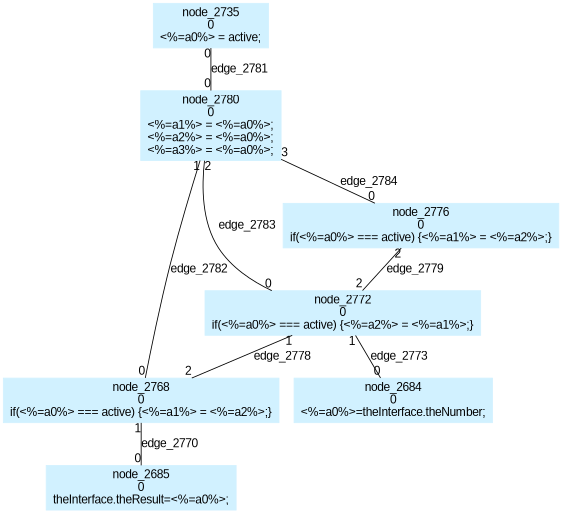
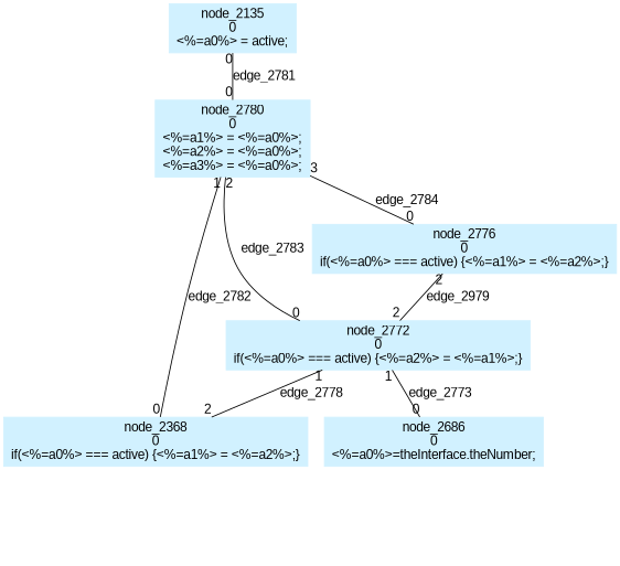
  digraph {
    fontname="Liberation Sans"
    node [color="#d1f1ff" fontname="Liberation Sans" shape=box style=filled]
    edge [arrowHead=none dir=none fontname="Liberation Sans" headlabel=0 taillabel=1]
-   n1 [label="node_2684\n0\n<%=a0%>=theInterface.theNumber;\n"]
-   n2 [label="node_2685\n0\ntheInterface.theResult=<%=a0%>;\n"]
-   n3 [label="node_2735\n0\n<%=a0%> = active;\n"]
+   n1 [label="node_2686\n0\n<%=a0%>=theInterface.theNumber;\n"]
+   n3 [label="node_2135\n0\n<%=a0%> = active;\n"]
    n4 [label="node_2780\n0\n<%=a1%> = <%=a0%>;\n<%=a2%> = <%=a0%>;\n<%=a3%> = <%=a0%>;\n"]
-   n5 [label="node_2768\n0\nif(<%=a0%> === active) {<%=a1%> = <%=a2%>;}\n"]
+   n5 [label="node_2368\n0\nif(<%=a0%> === active) {<%=a1%> = <%=a2%>;}\n"]
    n6 [label="node_2772\n0\nif(<%=a0%> === active) {<%=a2%> = <%=a1%>;}\n"]
    n7 [label="node_2776\n0\nif(<%=a0%> === active) {<%=a1%> = <%=a2%>;}\n"]
    n3 -> n4 [label=edge_2781 taillabel=0]
    n4 -> n5 [label=edge_2782]
    n4 -> n6 [label=edge_2783 taillabel=2]
    n4 -> n7 [label=edge_2784 taillabel=3]
-   n5 -> n2 [label=edge_2770]
    n6 -> n1 [label=edge_2773]
    n6 -> n5 [headlabel=2 label=edge_2778]
-   n7 -> n6 [headlabel=2 label=edge_2779 taillabel=2]
+   n7 -> n6 [headlabel=2 label=edge_2979 taillabel=2]
  }
